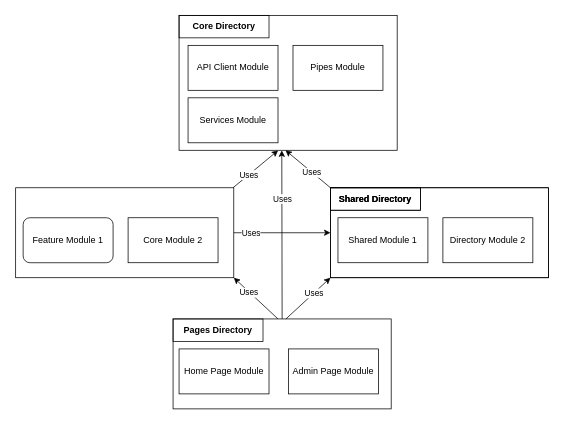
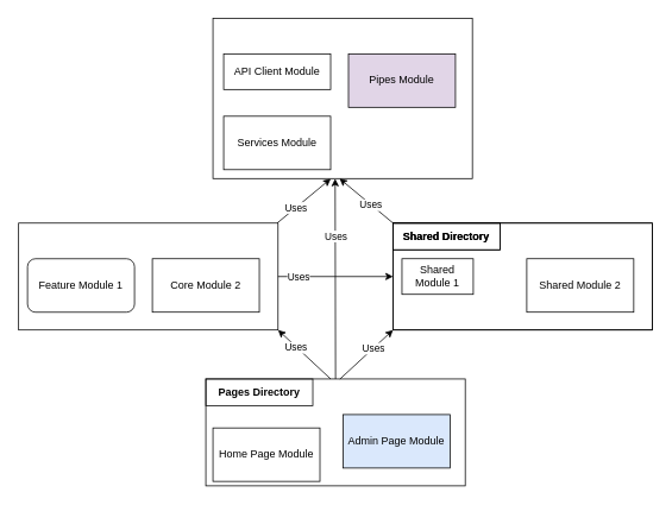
  <mxCell id="0" />
  <mxCell id="1" parent="0" />
  <mxCell id="2" value="" style="group" vertex="1" connectable="0" parent="1"><mxGeometry x="20" y="250" width="291" height="200" as="geometry" /></mxCell>
  <mxCell id="3" value="" style="group" vertex="1" connectable="0" parent="2"><mxGeometry width="291" height="200" as="geometry" /></mxCell>
  <mxCell id="4" value="" style="rounded=0;whiteSpace=wrap;html=1;fillColor=none;" vertex="1" parent="3"><mxGeometry width="291" height="120" as="geometry" /></mxCell>
  <mxCell id="5" value="Feature Module 1" style="whiteSpace=wrap;html=1;rounded=1;" vertex="1" parent="3"><mxGeometry x="10" y="40" width="120" height="60" as="geometry" /></mxCell>
  <mxCell id="6" value="Core Module 2" style="rounded=0;whiteSpace=wrap;html=1;" vertex="1" parent="3"><mxGeometry x="150" y="40" width="120" height="60" as="geometry" /></mxCell>
  <mxCell id="7" value="" style="rounded=0;whiteSpace=wrap;html=1;fillColor=none;" vertex="1" parent="1"><mxGeometry x="238" y="20" width="291" height="180" as="geometry" /></mxCell>
- <mxCell id="8" value="&lt;b&gt;Core Directory&lt;/b&gt;" style="rounded=0;whiteSpace=wrap;html=1;fillColor=none;" vertex="1" parent="1"><mxGeometry x="238" y="20" width="120" height="30" as="geometry" /></mxCell>
- <mxCell id="9" value="API Client Module" style="rounded=0;whiteSpace=wrap;html=1;" vertex="1" parent="1"><mxGeometry x="250" y="60" width="120" height="60" as="geometry" /></mxCell>
- <mxCell id="10" value="Pipes Module" style="rounded=0;whiteSpace=wrap;html=1;" vertex="1" parent="1"><mxGeometry x="390" y="60" width="120" height="60" as="geometry" /></mxCell>
+ <mxCell id="9" value="API Client Module" style="rounded=0;whiteSpace=wrap;html=1;" vertex="1" parent="1"><mxGeometry x="250" y="60" width="120" height="40" as="geometry" /></mxCell>
+ <mxCell id="10" value="Pipes Module" style="rounded=0;whiteSpace=wrap;html=1;fillColor=#e1d5e7;" vertex="1" parent="1"><mxGeometry x="390" y="60" width="120" height="60" as="geometry" /></mxCell>
  <mxCell id="11" value="Services Module" style="rounded=0;whiteSpace=wrap;html=1;" vertex="1" parent="1"><mxGeometry x="250" y="130" width="120" height="60" as="geometry" /></mxCell>
  <mxCell id="12" value="" style="rounded=0;whiteSpace=wrap;html=1;fillColor=none;" vertex="1" parent="1"><mxGeometry x="440" y="250" width="291" height="120" as="geometry" /></mxCell>
  <mxCell id="13" value="&lt;b&gt;Shared Directory&lt;/b&gt;" style="rounded=0;whiteSpace=wrap;html=1;fillColor=none;" vertex="1" parent="1"><mxGeometry x="440" y="250" width="120" height="30" as="geometry" /></mxCell>
- <mxCell id="14" value="Shared Module 1" style="rounded=0;whiteSpace=wrap;html=1;" vertex="1" parent="1"><mxGeometry x="450" y="290" width="120" height="60" as="geometry" /></mxCell>
- <mxCell id="15" value="Directory Module 2" style="rounded=0;whiteSpace=wrap;html=1;" vertex="1" parent="1"><mxGeometry x="590" y="290" width="120" height="60" as="geometry" /></mxCell>
+ <mxCell id="14" value="Shared Module 1" style="rounded=0;whiteSpace=wrap;html=1;" vertex="1" parent="1"><mxGeometry x="450" y="290" width="80" height="40" as="geometry" /></mxCell>
+ <mxCell id="15" value="Shared Module 2" style="rounded=0;whiteSpace=wrap;html=1;" vertex="1" parent="1"><mxGeometry x="590" y="290" width="120" height="60" as="geometry" /></mxCell>
  <mxCell id="16" value="" style="rounded=0;whiteSpace=wrap;html=1;fillColor=none;" vertex="1" parent="1"><mxGeometry x="440" y="250" width="291" height="120" as="geometry" /></mxCell>
  <mxCell id="17" value="&lt;b&gt;Shared Directory&lt;/b&gt;" style="rounded=0;whiteSpace=wrap;html=1;fillColor=none;" vertex="1" parent="1"><mxGeometry x="440" y="250" width="120" height="30" as="geometry" /></mxCell>
  <mxCell id="18" value="" style="rounded=0;whiteSpace=wrap;html=1;fillColor=none;" vertex="1" parent="1"><mxGeometry x="230" y="425" width="291" height="120" as="geometry" /></mxCell>
  <mxCell id="19" value="&lt;b&gt;Pages Directory&lt;/b&gt;" style="rounded=0;whiteSpace=wrap;html=1;fillColor=none;" vertex="1" parent="1"><mxGeometry x="230" y="425" width="120" height="30" as="geometry" /></mxCell>
- <mxCell id="20" value="Home Page Module" style="rounded=0;whiteSpace=wrap;html=1;" vertex="1" parent="1"><mxGeometry x="238" y="465" width="120" height="60" as="geometry" /></mxCell>
- <mxCell id="21" value="Admin Page Module" style="rounded=0;whiteSpace=wrap;html=1;" vertex="1" parent="1"><mxGeometry x="384" y="465" width="120" height="60" as="geometry" /></mxCell>
+ <mxCell id="20" value="Home Page Module" style="rounded=0;whiteSpace=wrap;html=1;" vertex="1" parent="1"><mxGeometry x="238" y="480" width="120" height="60" as="geometry" /></mxCell>
+ <mxCell id="21" value="Admin Page Module" style="rounded=0;whiteSpace=wrap;html=1;fillColor=#dae8fc;" vertex="1" parent="1"><mxGeometry x="384" y="465" width="120" height="60" as="geometry" /></mxCell>
  <mxCell id="22" value="" style="endArrow=classic;html=1;rounded=0;entryX=1;entryY=1;entryDx=0;entryDy=0;" edge="1" parent="1" target="4"><mxGeometry width="50" height="50" relative="1" as="geometry"><mxPoint x="370" y="425" as="sourcePoint" /><mxPoint x="420" y="375" as="targetPoint" /></mxGeometry></mxCell>
  <mxCell id="23" value="Uses" style="edgeLabel;html=1;align=center;verticalAlign=middle;resizable=0;points=[];" vertex="1" connectable="0" parent="22"><mxGeometry x="0.311" y="1" relative="1" as="geometry"><mxPoint as="offset" /></mxGeometry></mxCell>
  <mxCell id="24" value="" style="endArrow=classic;html=1;rounded=0;exitX=0.517;exitY=0.001;exitDx=0;exitDy=0;entryX=0;entryY=1;entryDx=0;entryDy=0;exitPerimeter=0;" edge="1" parent="1" source="18" target="16"><mxGeometry width="50" height="50" relative="1" as="geometry"><mxPoint x="380" y="390" as="sourcePoint" /><mxPoint x="430" y="340" as="targetPoint" /></mxGeometry></mxCell>
  <mxCell id="25" value="Uses" style="edgeLabel;html=1;align=center;verticalAlign=middle;resizable=0;points=[];" vertex="1" connectable="0" parent="24"><mxGeometry x="0.262" relative="1" as="geometry"><mxPoint as="offset" /></mxGeometry></mxCell>
  <mxCell id="26" value="" style="endArrow=classic;html=1;rounded=0;exitX=1;exitY=0.5;exitDx=0;exitDy=0;entryX=0;entryY=0.5;entryDx=0;entryDy=0;" edge="1" parent="1" source="4" target="16"><mxGeometry width="50" height="50" relative="1" as="geometry"><mxPoint x="400" y="290" as="sourcePoint" /><mxPoint x="450" y="240" as="targetPoint" /></mxGeometry></mxCell>
  <mxCell id="27" value="Uses" style="edgeLabel;html=1;align=center;verticalAlign=middle;resizable=0;points=[];" vertex="1" connectable="0" parent="26"><mxGeometry x="-0.664" relative="1" as="geometry"><mxPoint as="offset" /></mxGeometry></mxCell>
  <mxCell id="28" value="" style="endArrow=classic;html=1;rounded=0;exitX=0;exitY=0;exitDx=0;exitDy=0;" edge="1" parent="1" source="17"><mxGeometry width="50" height="50" relative="1" as="geometry"><mxPoint x="400" y="290" as="sourcePoint" /><mxPoint x="380" y="200" as="targetPoint" /></mxGeometry></mxCell>
  <mxCell id="29" value="Uses" style="edgeLabel;html=1;align=center;verticalAlign=middle;resizable=0;points=[];" vertex="1" connectable="0" parent="28"><mxGeometry x="-0.156" y="1" relative="1" as="geometry"><mxPoint as="offset" /></mxGeometry></mxCell>
  <mxCell id="30" value="" style="endArrow=classic;html=1;rounded=0;entryX=0.454;entryY=1.001;entryDx=0;entryDy=0;entryPerimeter=0;" edge="1" parent="1" target="7"><mxGeometry width="50" height="50" relative="1" as="geometry"><mxPoint x="310" y="250" as="sourcePoint" /><mxPoint x="358" y="200" as="targetPoint" /></mxGeometry></mxCell>
  <mxCell id="31" value="Uses" style="edgeLabel;html=1;align=center;verticalAlign=middle;resizable=0;points=[];" vertex="1" connectable="0" parent="30"><mxGeometry x="-0.304" relative="1" as="geometry"><mxPoint as="offset" /></mxGeometry></mxCell>
  <mxCell id="32" value="" style="endArrow=classic;html=1;rounded=0;exitX=0.5;exitY=0;exitDx=0;exitDy=0;entryX=0.471;entryY=1.001;entryDx=0;entryDy=0;entryPerimeter=0;" edge="1" parent="1" source="18" target="7"><mxGeometry width="50" height="50" relative="1" as="geometry"><mxPoint x="440" y="300" as="sourcePoint" /><mxPoint x="390" y="350" as="targetPoint" /></mxGeometry></mxCell>
  <mxCell id="33" value="Uses" style="edgeLabel;html=1;align=center;verticalAlign=middle;resizable=0;points=[];" vertex="1" connectable="0" parent="32"><mxGeometry x="0.432" relative="1" as="geometry"><mxPoint as="offset" /></mxGeometry></mxCell>
